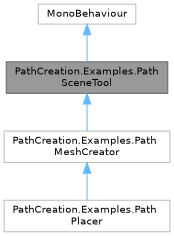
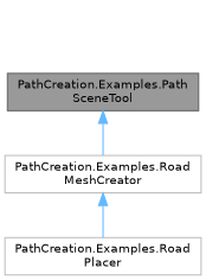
  digraph {
    node [color=grey75 fillcolor=white fontname=Helvetica fontsize=10 shape=box style=filled]
    edge [color=steelblue1 dir=back fontname=Helvetica fontsize=10 labelfontname=Helvetica labelfontsize=10 style=solid]
    n1 [color=gray40 fillcolor=grey60 fontcolor=black height=0.2 label="PathCreation.Examples.Path\lSceneTool" width=0.4]
-   n2 [height=0.2 label="PathCreation.Examples.Path\lMeshCreator" width=0.4]
-   n3 [height=0.2 label="PathCreation.Examples.Path\lPlacer" width=0.4]
-   n4 [height=0.2 label=MonoBehaviour width=0.4]
+   n2 [height=0.2 label="PathCreation.Examples.Road\lMeshCreator" width=0.4]
+   n3 [height=0.2 label="PathCreation.Examples.Road\lPlacer" width=0.4]
    n1 -> n2
    n2 -> n3
-   n4 -> n1
  }
